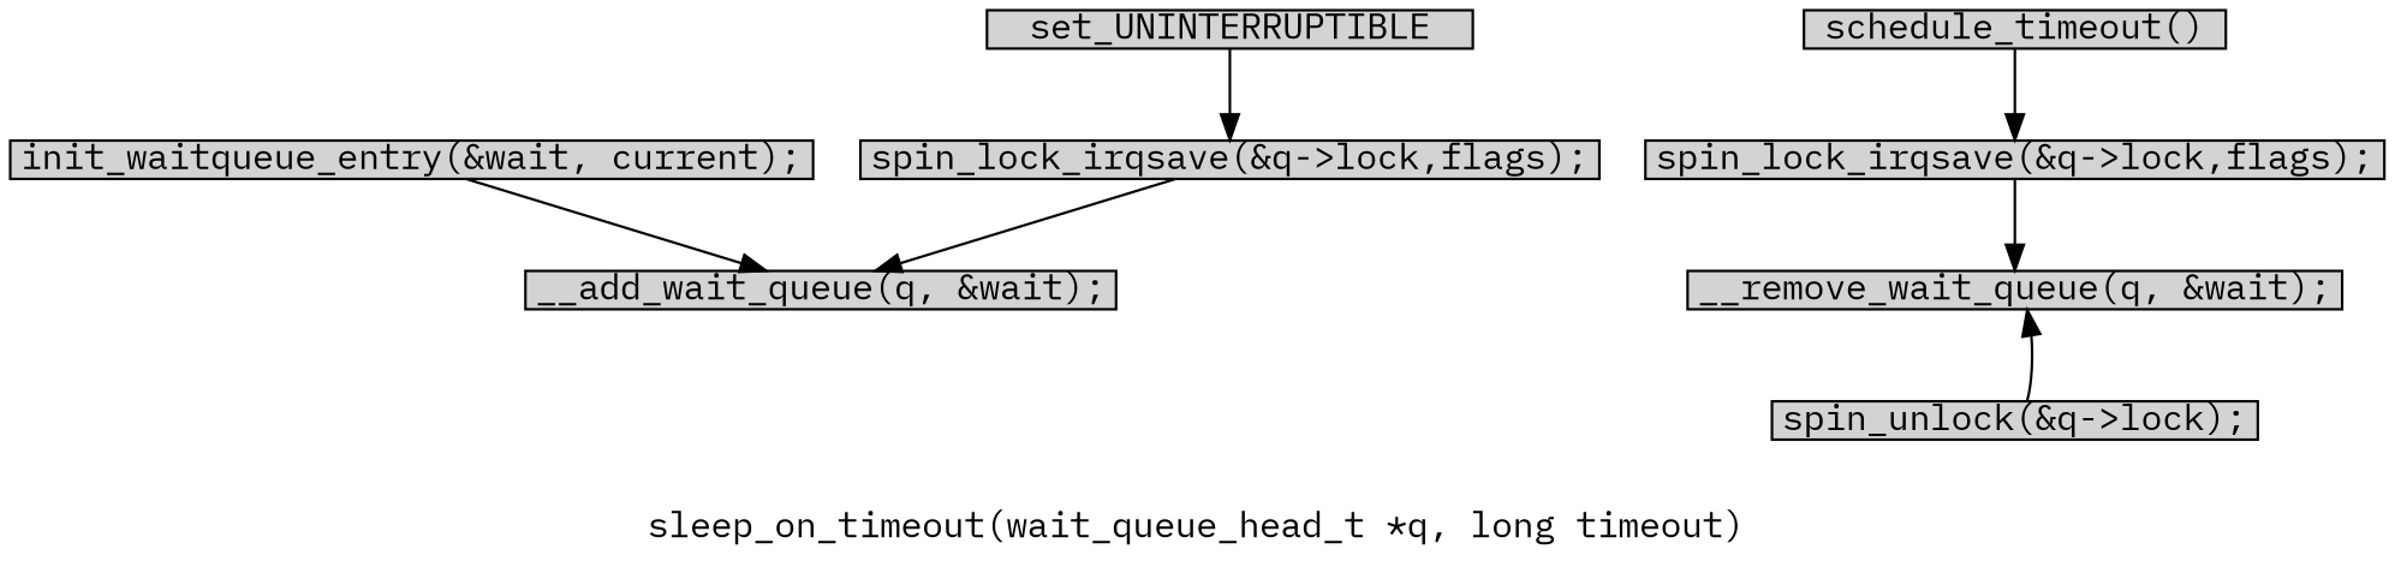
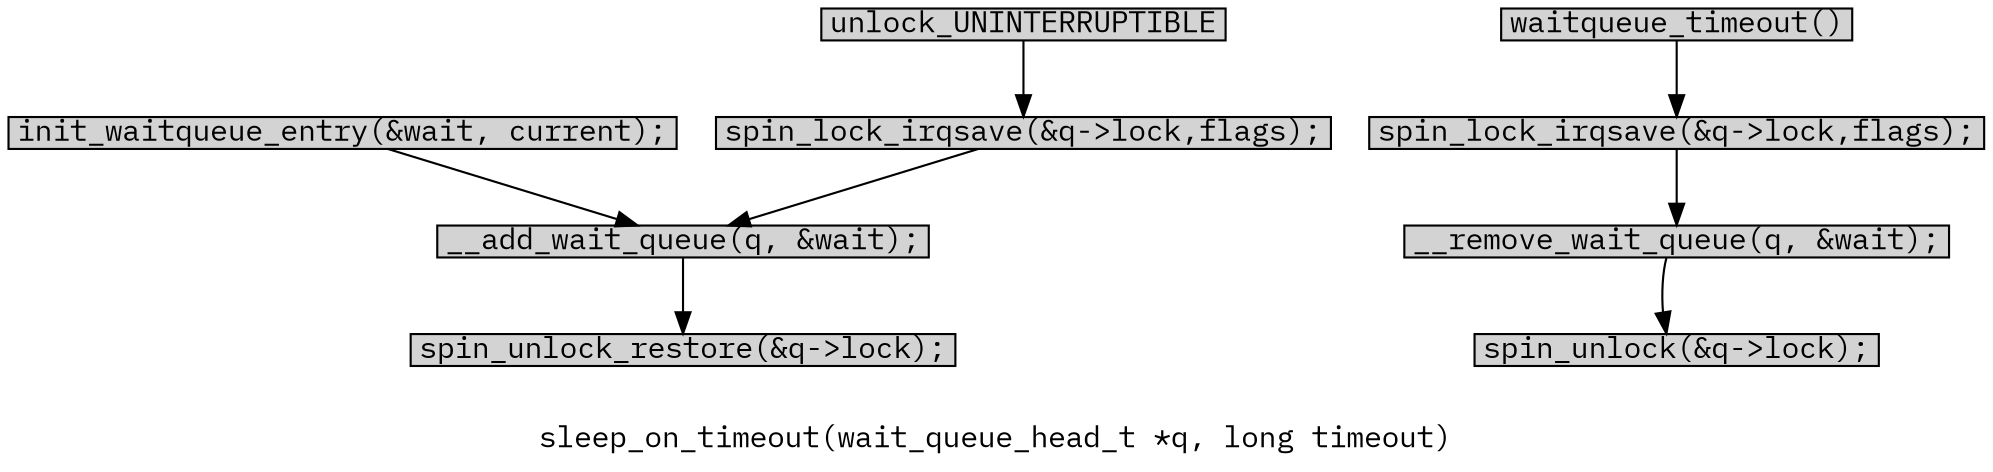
  digraph {
    fontname="IBM Plex Mono"
    label="sleep_on_timeout(wait_queue_head_t *q, long timeout)"
    node [fontname="IBM Plex Mono" margin="0.05,0.005" shape=box style=filled]
    edge [fontname="IBM Plex Mono"]
    n1 [height=0.1 label="init_waitqueue_entry(&wait, current);" width=0.1]
    n2 [height=0.1 label="__add_wait_queue(q, &wait);" width=0.1]
-   n3 [height=0.1 label=set_UNINTERRUPTIBLE width=0.1]
+   n3 [height=0.1 label=unlock_UNINTERRUPTIBLE width=0.1]
    n4 [height=0.1 label="spin_lock_irqsave(&q->lock,flags);" width=0.1]
-   n6 [height=0.1 label="schedule_timeout()" width=0.1]
+   n5 [height=0.1 label="spin_unlock_restore(&q->lock);" width=0.1]
+   n6 [height=0.1 label="waitqueue_timeout()" width=0.1]
    n7 [height=0.1 label="spin_lock_irqsave(&q->lock,flags);" width=0.1]
    n8 [height=0.1 label="__remove_wait_queue(q, &wait);" width=0.1]
    n9 [height=0.1 label="spin_unlock(&q->lock);" width=0.1]
    n1 -> n2
+   n2 -> n5
    n3 -> n4
    n4 -> n2
    n6 -> n7
    n7 -> n8
-   n9 -> n8
+   n8 -> n9
  }
